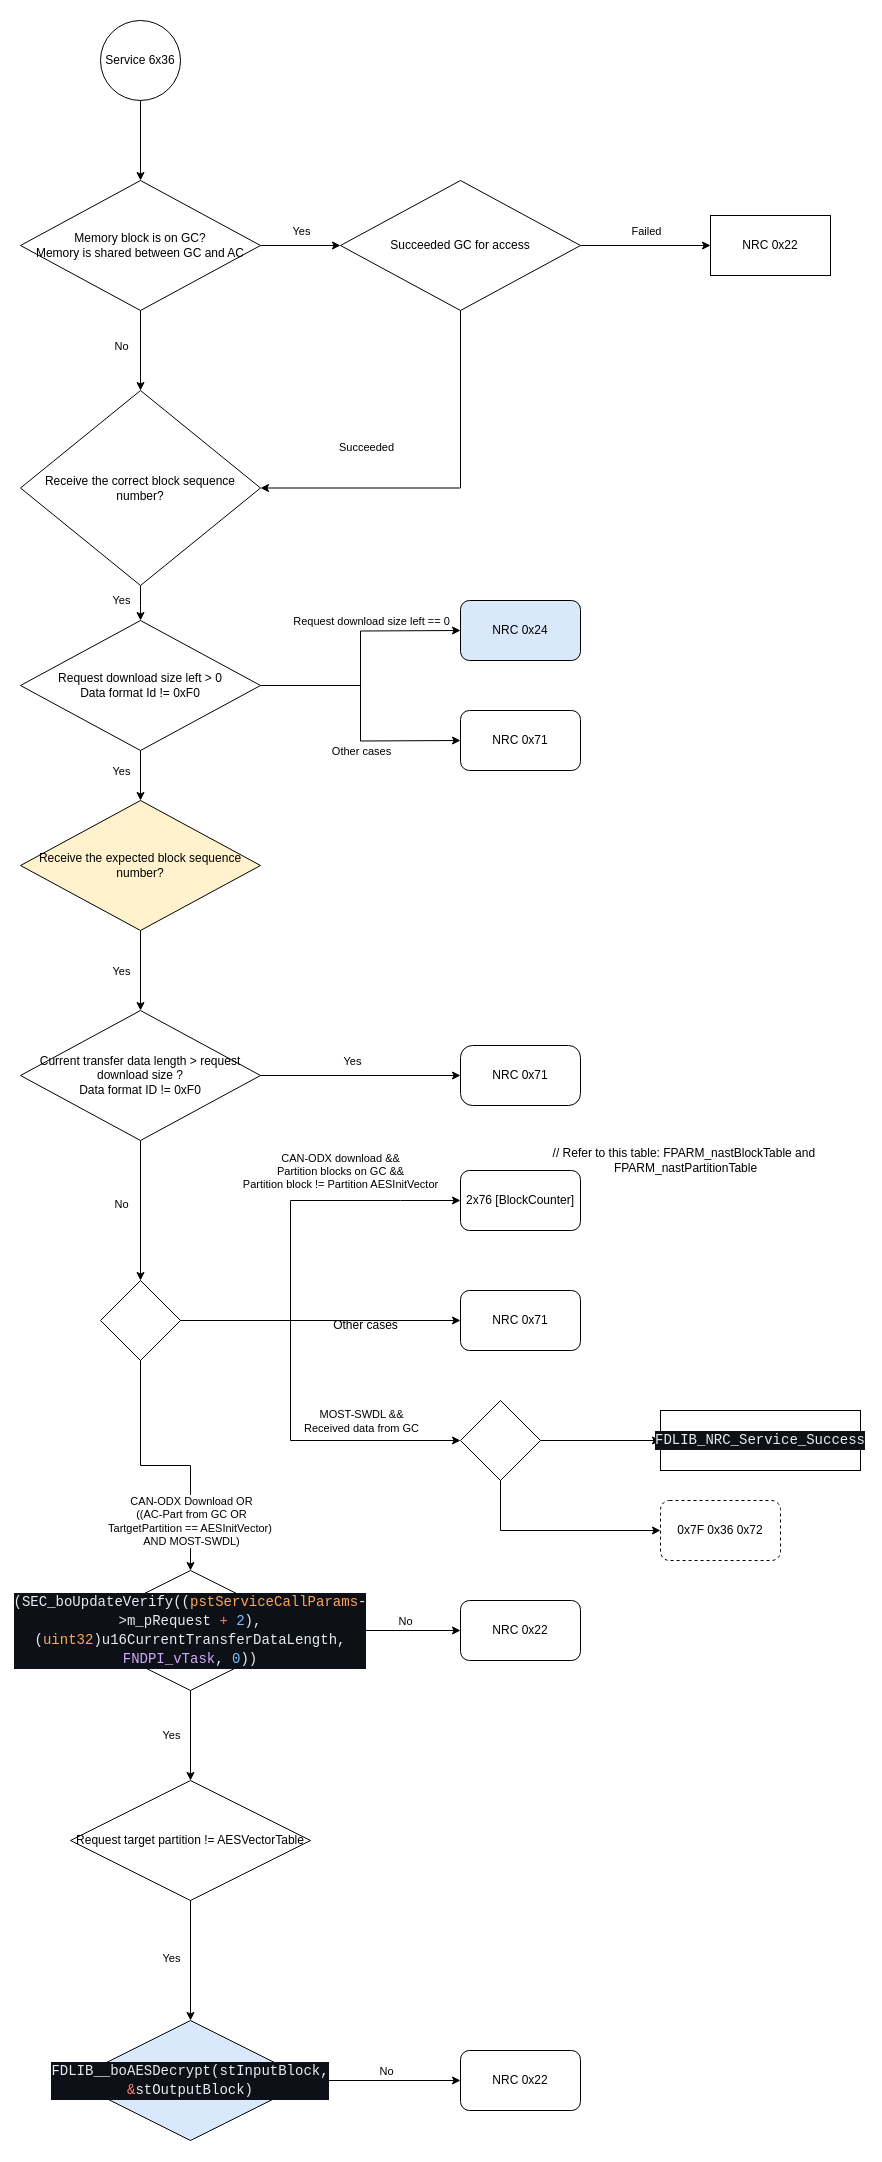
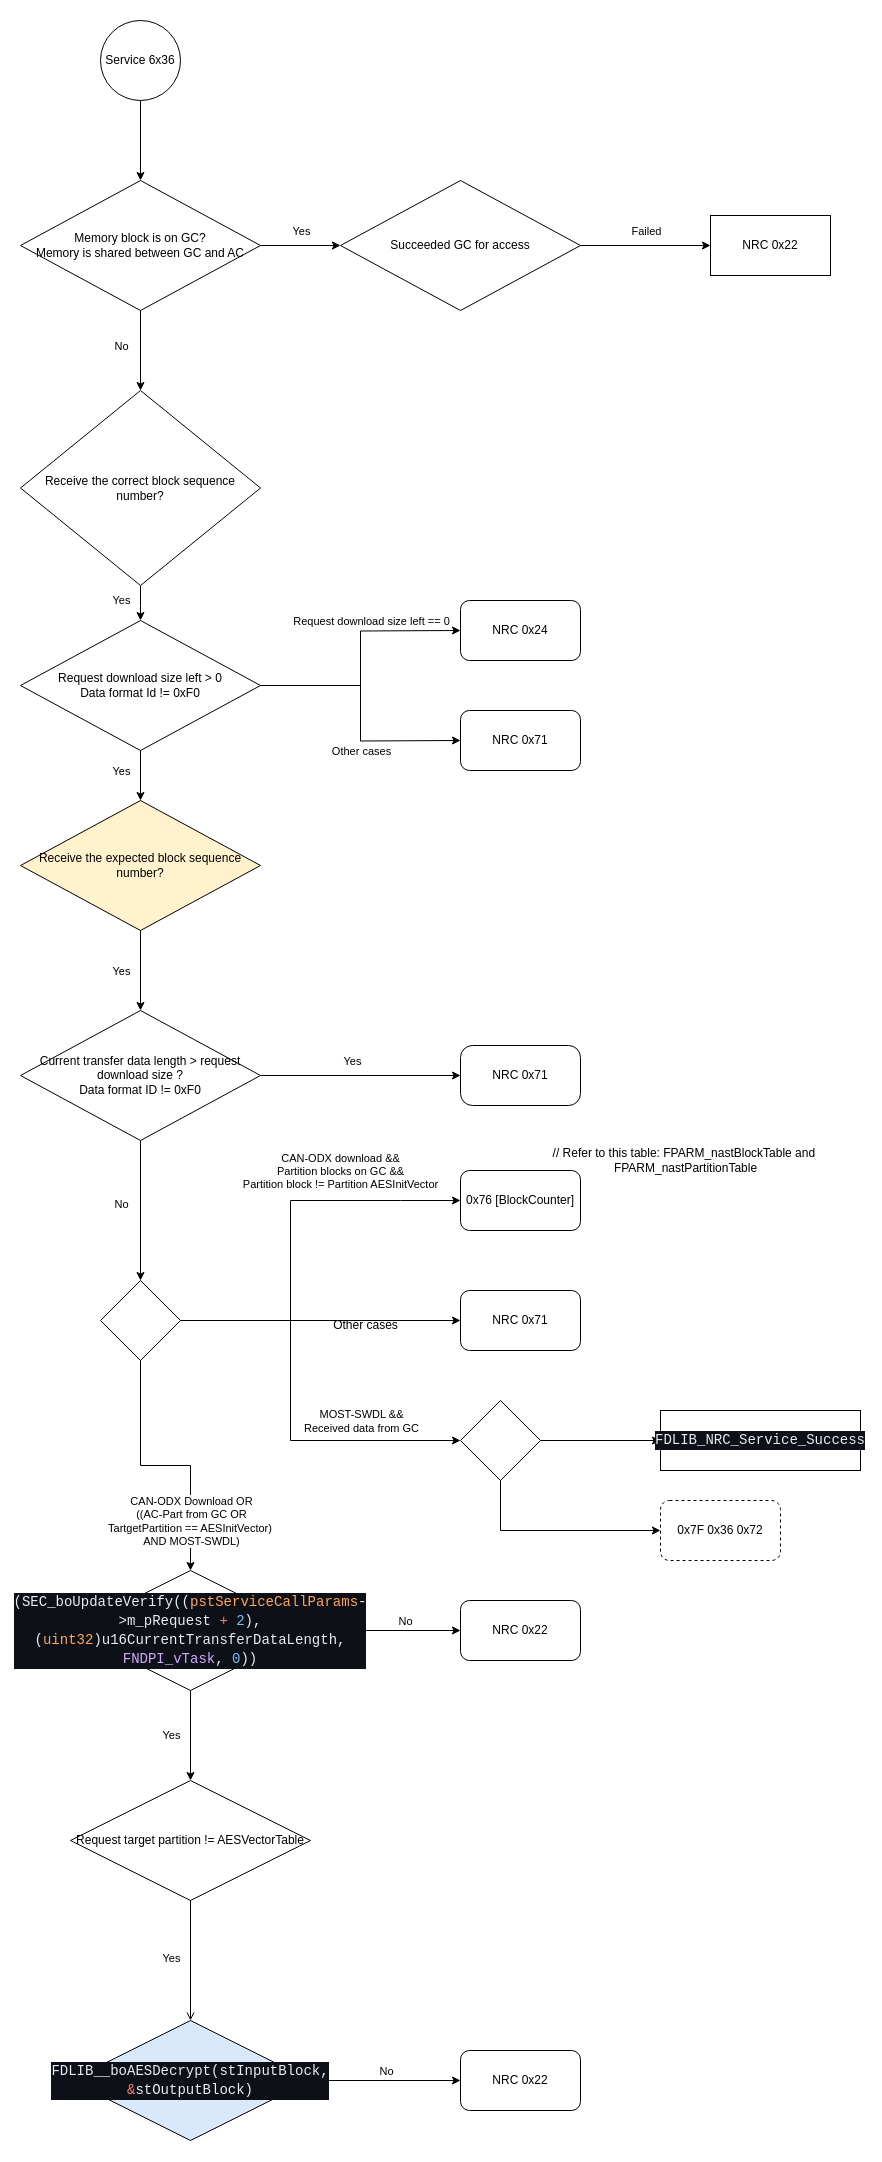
  <mxCell id="0" />
  <mxCell id="1" parent="0" />
  <mxCell id="2" value="" style="edgeStyle=orthogonalEdgeStyle;rounded=0;orthogonalLoop=1;jettySize=auto;html=1;" edge="1" parent="1" source="3" target="8"><mxGeometry relative="1" as="geometry" /></mxCell>
  <mxCell id="3" value="Service 6x36" style="ellipse;whiteSpace=wrap;html=1;aspect=fixed;" vertex="1" parent="1"><mxGeometry x="100" y="20" width="80" height="80" as="geometry" /></mxCell>
  <mxCell id="4" value="" style="edgeStyle=orthogonalEdgeStyle;rounded=0;orthogonalLoop=1;jettySize=auto;html=1;" edge="1" parent="1" source="8" target="11"><mxGeometry relative="1" as="geometry" /></mxCell>
  <mxCell id="5" value="No" style="edgeLabel;html=1;align=center;verticalAlign=middle;resizable=0;points=[];" vertex="1" connectable="0" parent="4"><mxGeometry x="-0.125" y="-1" relative="1" as="geometry"><mxPoint x="-19" as="offset" /></mxGeometry></mxCell>
  <mxCell id="6" value="" style="edgeStyle=orthogonalEdgeStyle;rounded=0;orthogonalLoop=1;jettySize=auto;html=1;" edge="1" parent="1" source="8" target="16"><mxGeometry relative="1" as="geometry" /></mxCell>
  <mxCell id="7" value="Yes" style="edgeLabel;html=1;align=center;verticalAlign=middle;resizable=0;points=[];" vertex="1" connectable="0" parent="6"><mxGeometry x="0.136" y="-1" relative="1" as="geometry"><mxPoint x="-5" y="-16" as="offset" /></mxGeometry></mxCell>
  <mxCell id="8" value="Memory block is on GC?&lt;br&gt;Memory is shared between GC and AC" style="rhombus;whiteSpace=wrap;html=1;" vertex="1" parent="1"><mxGeometry y="180" width="240" height="130" as="geometry" x="20" /></mxCell>
  <mxCell id="9" value="" style="edgeStyle=orthogonalEdgeStyle;rounded=0;orthogonalLoop=1;jettySize=auto;html=1;" edge="1" parent="1" source="11"><mxGeometry relative="1" as="geometry"><mxPoint x="140" y="620" as="targetPoint" /></mxGeometry></mxCell>
  <mxCell id="10" value="Yes" style="edgeLabel;html=1;align=center;verticalAlign=middle;resizable=0;points=[];" vertex="1" connectable="0" parent="9"><mxGeometry x="-0.2" y="-4" relative="1" as="geometry"><mxPoint x="-16" as="offset" /></mxGeometry></mxCell>
  <mxCell id="11" value="Receive the correct block sequence number?" style="rhombus;whiteSpace=wrap;html=1;" vertex="1" parent="1"><mxGeometry x="20" y="390" width="240" height="195" as="geometry" /></mxCell>
  <mxCell id="12" value="" style="edgeStyle=orthogonalEdgeStyle;rounded=0;orthogonalLoop=1;jettySize=auto;html=1;" edge="1" parent="1" source="16" target="17"><mxGeometry relative="1" as="geometry" /></mxCell>
  <mxCell id="13" value="Failed" style="edgeLabel;html=1;align=center;verticalAlign=middle;resizable=0;points=[];" vertex="1" connectable="0" parent="12"><mxGeometry x="-0.043" y="-1" relative="1" as="geometry"><mxPoint x="3" y="-16" as="offset" /></mxGeometry></mxCell>
- <mxCell id="14" style="edgeStyle=orthogonalEdgeStyle;rounded=0;orthogonalLoop=1;jettySize=auto;html=1;entryX=1;entryY=0.5;entryDx=0;entryDy=0;exitX=0.5;exitY=1;exitDx=0;exitDy=0;" edge="1" parent="1" source="16" target="11"><mxGeometry relative="1" as="geometry" /></mxCell>
- <mxCell id="15" value="Succeeded" style="edgeLabel;html=1;align=center;verticalAlign=middle;resizable=0;points=[];" vertex="1" connectable="0" parent="14"><mxGeometry x="-0.674" y="-2" relative="1" as="geometry"><mxPoint x="-93" y="74" as="offset" /></mxGeometry></mxCell>
  <mxCell id="16" value="Succeeded GC for access" style="rhombus;whiteSpace=wrap;html=1;" vertex="1" parent="1"><mxGeometry x="340" y="180" width="240" height="130" as="geometry" /></mxCell>
  <mxCell id="17" value="NRC 0x22" style="whiteSpace=wrap;html=1;" vertex="1" parent="1"><mxGeometry x="710" y="215" width="120" height="60" as="geometry" /></mxCell>
  <mxCell id="18" value="" style="edgeStyle=orthogonalEdgeStyle;rounded=0;orthogonalLoop=1;jettySize=auto;html=1;" edge="1" parent="1" source="20" target="25"><mxGeometry relative="1" as="geometry" /></mxCell>
  <mxCell id="19" value="Yes" style="edgeLabel;html=1;align=center;verticalAlign=middle;resizable=0;points=[];" vertex="1" connectable="0" parent="18"><mxGeometry x="0.25" y="3" relative="1" as="geometry"><mxPoint x="-23" y="-10" as="offset" /></mxGeometry></mxCell>
  <mxCell id="20" value="Receive the expected block sequence number?" style="rhombus;whiteSpace=wrap;html=1;fillColor=#fff2cc;" vertex="1" parent="1"><mxGeometry y="800" width="240" height="130" as="geometry" x="20" /></mxCell>
  <mxCell id="21" value="" style="edgeStyle=orthogonalEdgeStyle;rounded=0;orthogonalLoop=1;jettySize=auto;html=1;" edge="1" parent="1" source="25" target="35"><mxGeometry relative="1" as="geometry" /></mxCell>
  <mxCell id="22" value="Yes" style="edgeLabel;html=1;align=center;verticalAlign=middle;resizable=0;points=[];" vertex="1" connectable="0" parent="21"><mxGeometry x="-0.086" y="2" relative="1" as="geometry"><mxPoint y="-13" as="offset" /></mxGeometry></mxCell>
  <mxCell id="23" value="" style="edgeStyle=orthogonalEdgeStyle;rounded=0;orthogonalLoop=1;jettySize=auto;html=1;" edge="1" parent="1" source="25" target="43"><mxGeometry relative="1" as="geometry"><mxPoint x="140" y="1220" as="targetPoint" /></mxGeometry></mxCell>
  <mxCell id="24" value="No" style="edgeLabel;html=1;align=center;verticalAlign=middle;resizable=0;points=[];" vertex="1" connectable="0" parent="23"><mxGeometry x="-0.25" y="-2" relative="1" as="geometry"><mxPoint x="-18" y="10" as="offset" /></mxGeometry></mxCell>
  <mxCell id="25" value="Current transfer data length &amp;gt; request download size ?&lt;br&gt;Data format ID != 0xF0" style="rhombus;whiteSpace=wrap;html=1;" vertex="1" parent="1"><mxGeometry y="1010" width="240" height="130" as="geometry" x="20" /></mxCell>
  <mxCell id="26" value="" style="edgeStyle=orthogonalEdgeStyle;rounded=0;orthogonalLoop=1;jettySize=auto;html=1;" edge="1" parent="1" source="32" target="20"><mxGeometry relative="1" as="geometry" /></mxCell>
  <mxCell id="27" value="Yes" style="edgeLabel;html=1;align=center;verticalAlign=middle;resizable=0;points=[];" vertex="1" connectable="0" parent="26"><mxGeometry x="-0.344" relative="1" as="geometry"><mxPoint x="-20" y="4" as="offset" /></mxGeometry></mxCell>
  <mxCell id="28" value="" style="edgeStyle=orthogonalEdgeStyle;rounded=0;orthogonalLoop=1;jettySize=auto;html=1;" edge="1" parent="1" source="32"><mxGeometry relative="1" as="geometry"><mxPoint x="460" y="630" as="targetPoint" /></mxGeometry></mxCell>
  <mxCell id="29" value="Request download size left == 0" style="edgeLabel;html=1;align=center;verticalAlign=middle;resizable=0;points=[];" vertex="1" connectable="0" parent="28"><mxGeometry x="0.343" y="1" relative="1" as="geometry"><mxPoint x="-6" y="-9" as="offset" /></mxGeometry></mxCell>
  <mxCell id="30" style="edgeStyle=orthogonalEdgeStyle;rounded=0;orthogonalLoop=1;jettySize=auto;html=1;" edge="1" parent="1" source="32"><mxGeometry relative="1" as="geometry"><mxPoint x="460" y="740" as="targetPoint" /></mxGeometry></mxCell>
  <mxCell id="31" value="Other cases" style="edgeLabel;html=1;align=center;verticalAlign=middle;resizable=0;points=[];" vertex="1" connectable="0" parent="30"><mxGeometry x="0.28" y="-1" relative="1" as="geometry"><mxPoint x="-8" y="9" as="offset" /></mxGeometry></mxCell>
  <mxCell id="32" value="Request download size left &amp;gt; 0&lt;br&gt;Data format Id != 0xF0" style="rhombus;whiteSpace=wrap;html=1;" vertex="1" parent="1"><mxGeometry y="620" width="240" height="130" as="geometry" x="20" /></mxCell>
- <mxCell id="33" value="NRC 0x24" style="rounded=1;whiteSpace=wrap;html=1;fillColor=#dae8fc;" vertex="1" parent="1"><mxGeometry x="460" y="600" width="120" height="60" as="geometry" /></mxCell>
+ <mxCell id="33" value="NRC 0x24" style="rounded=1;whiteSpace=wrap;html=1;" vertex="1" parent="1"><mxGeometry x="460" y="600" width="120" height="60" as="geometry" /></mxCell>
  <mxCell id="34" value="NRC 0x71" style="rounded=1;whiteSpace=wrap;html=1;" vertex="1" parent="1"><mxGeometry x="460" y="710" width="120" height="60" as="geometry" /></mxCell>
  <mxCell id="35" value="NRC 0x71" style="rounded=1;whiteSpace=wrap;html=1;arcSize=20;" vertex="1" parent="1"><mxGeometry x="460" y="1045" width="120" height="60" as="geometry" /></mxCell>
  <mxCell id="36" style="edgeStyle=orthogonalEdgeStyle;rounded=0;orthogonalLoop=1;jettySize=auto;html=1;exitX=1;exitY=0.5;exitDx=0;exitDy=0;" edge="1" parent="1" source="43" target="47"><mxGeometry relative="1" as="geometry"><mxPoint x="440" y="1200" as="targetPoint" /><mxPoint x="140" y="1340" as="sourcePoint" /><Array as="points"><mxPoint x="290" y="1320" /><mxPoint x="290" y="1200" /><mxPoint x="400" y="1200" /></Array></mxGeometry></mxCell>
  <mxCell id="37" value="CAN-ODX download &amp;amp;&amp;amp;&lt;br&gt;Partition blocks on GC &amp;amp;&amp;amp;&lt;br&gt;Partition block != Partition AESInitVector" style="edgeLabel;html=1;align=center;verticalAlign=middle;resizable=0;points=[];" vertex="1" connectable="0" parent="36"><mxGeometry x="0.549" relative="1" as="geometry"><mxPoint x="-31" y="-30" as="offset" /></mxGeometry></mxCell>
  <mxCell id="38" style="edgeStyle=orthogonalEdgeStyle;rounded=0;orthogonalLoop=1;jettySize=auto;html=1;" edge="1" parent="1" source="43" target="45"><mxGeometry relative="1" as="geometry"><mxPoint x="400" y="1260" as="targetPoint" /><Array as="points"><mxPoint x="460" y="1320" /></Array></mxGeometry></mxCell>
  <mxCell id="39" style="edgeStyle=orthogonalEdgeStyle;rounded=0;orthogonalLoop=1;jettySize=auto;html=1;exitX=1;exitY=0.5;exitDx=0;exitDy=0;" edge="1" parent="1" source="43" target="50"><mxGeometry relative="1" as="geometry"><mxPoint x="450" y="1440" as="targetPoint" /><mxPoint x="140" y="1339.97" as="sourcePoint" /><Array as="points"><mxPoint x="290" y="1320" /><mxPoint x="290" y="1440" /></Array></mxGeometry></mxCell>
  <mxCell id="40" value="MOST-SWDL &amp;amp;&amp;amp;&lt;br&gt;Received data from GC" style="edgeLabel;html=1;align=center;verticalAlign=middle;resizable=0;points=[];" vertex="1" connectable="0" parent="39"><mxGeometry x="0.562" y="1" relative="1" as="geometry"><mxPoint x="-12" y="-19" as="offset" /></mxGeometry></mxCell>
  <mxCell id="41" value="" style="edgeStyle=orthogonalEdgeStyle;rounded=0;orthogonalLoop=1;jettySize=auto;html=1;" edge="1" parent="1" source="43" target="57"><mxGeometry relative="1" as="geometry" /></mxCell>
  <mxCell id="42" value="CAN-ODX Download OR&lt;div&gt;((AC-Part from GC OR&lt;/div&gt;&lt;div&gt;TartgetPartition == AESInitVector)&amp;nbsp;&lt;/div&gt;&lt;div&gt;AND MOST-SWDL)&lt;/div&gt;" style="edgeLabel;html=1;align=center;verticalAlign=middle;resizable=0;points=[];" vertex="1" connectable="0" parent="41"><mxGeometry x="-0.008" y="2" relative="1" as="geometry"><mxPoint x="26" y="57" as="offset" /></mxGeometry></mxCell>
  <mxCell id="43" value="" style="rhombus;whiteSpace=wrap;html=1;" vertex="1" parent="1"><mxGeometry x="100" y="1280" width="80" height="80" as="geometry" /></mxCell>
  <mxCell id="44" value="Other cases" style="text;html=1;align=center;verticalAlign=middle;resizable=0;points=[];autosize=1;strokeColor=none;fillColor=none;" vertex="1" parent="1"><mxGeometry x="320" y="1310" width="90" height="30" as="geometry" /></mxCell>
  <mxCell id="45" value="NRC 0x71" style="rounded=1;whiteSpace=wrap;html=1;" vertex="1" parent="1"><mxGeometry x="460" y="1290" width="120" height="60" as="geometry" /></mxCell>
  <mxCell id="46" value="// Refer to this table:&amp;nbsp;FPARM_nastBlockTable and&amp;nbsp;&lt;br&gt;FPARM_nastPartitionTable" style="text;html=1;align=center;verticalAlign=middle;resizable=0;points=[];autosize=1;strokeColor=none;fillColor=none;" vertex="1" parent="1"><mxGeometry x="540" y="1140" width="290" height="40" as="geometry" /></mxCell>
- <mxCell id="47" value="2x76 [BlockCounter]" style="rounded=1;whiteSpace=wrap;html=1;" vertex="1" parent="1"><mxGeometry x="460" y="1170" width="120" height="60" as="geometry" /></mxCell>
+ <mxCell id="47" value="0x76 [BlockCounter]" style="rounded=1;whiteSpace=wrap;html=1;" vertex="1" parent="1"><mxGeometry x="460" y="1170" width="120" height="60" as="geometry" /></mxCell>
  <mxCell id="48" value="" style="edgeStyle=orthogonalEdgeStyle;rounded=0;orthogonalLoop=1;jettySize=auto;html=1;" edge="1" parent="1" source="50" target="51"><mxGeometry relative="1" as="geometry" /></mxCell>
  <mxCell id="49" value="" style="edgeStyle=orthogonalEdgeStyle;rounded=0;orthogonalLoop=1;jettySize=auto;html=1;entryX=0;entryY=0.5;entryDx=0;entryDy=0;exitX=0.5;exitY=1;exitDx=0;exitDy=0;" edge="1" parent="1" source="50" target="52"><mxGeometry relative="1" as="geometry" /></mxCell>
  <mxCell id="50" value="" style="rhombus;whiteSpace=wrap;html=1;" vertex="1" parent="1"><mxGeometry x="460" y="1400" width="80" height="80" as="geometry" /></mxCell>
  <mxCell id="51" value="&lt;div style=&quot;color: rgb(230, 237, 243); background-color: rgb(13, 17, 23); font-family: Consolas, &amp;quot;Courier New&amp;quot;, monospace; font-size: 14px; line-height: 19px;&quot;&gt;FDLIB_NRC_Service_Success&lt;/div&gt;" style="whiteSpace=wrap;html=1;rounded=0;" vertex="1" parent="1"><mxGeometry x="660" y="1410" width="200" height="60" as="geometry" /></mxCell>
  <mxCell id="52" value="0x7F 0x36 0x72" style="rounded=1;whiteSpace=wrap;html=1;dashed=1;" vertex="1" parent="1"><mxGeometry x="660" y="1500" width="120" height="60" as="geometry" /></mxCell>
  <mxCell id="53" value="" style="edgeStyle=orthogonalEdgeStyle;rounded=0;orthogonalLoop=1;jettySize=auto;html=1;" edge="1" parent="1" source="57" target="58"><mxGeometry relative="1" as="geometry" /></mxCell>
  <mxCell id="54" value="No" style="edgeLabel;html=1;align=center;verticalAlign=middle;resizable=0;points=[];" vertex="1" connectable="0" parent="53"><mxGeometry x="0.005" y="-2" relative="1" as="geometry"><mxPoint x="19" y="-12" as="offset" /></mxGeometry></mxCell>
  <mxCell id="55" value="" style="edgeStyle=orthogonalEdgeStyle;rounded=0;orthogonalLoop=1;jettySize=auto;html=1;" edge="1" parent="1" source="57" target="61"><mxGeometry relative="1" as="geometry"><mxPoint x="140" y="1820" as="targetPoint" /></mxGeometry></mxCell>
  <mxCell id="56" value="Yes" style="edgeLabel;html=1;align=center;verticalAlign=middle;resizable=0;points=[];" vertex="1" connectable="0" parent="55"><mxGeometry x="-0.022" relative="1" as="geometry"><mxPoint x="-20" as="offset" /></mxGeometry></mxCell>
  <mxCell id="57" value="&lt;div style=&quot;color: rgb(230, 237, 243); background-color: rgb(13, 17, 23); font-family: Consolas, &amp;quot;Courier New&amp;quot;, monospace; font-size: 14px; line-height: 19px;&quot;&gt;(SEC_boUpdateVerify((&lt;span style=&quot;color: #ffa657;&quot;&gt;pstServiceCallParams&lt;/span&gt;-&amp;gt;m_pRequest &lt;span style=&quot;color: #ff7b72;&quot;&gt;+&lt;/span&gt; &lt;span style=&quot;color: #79c0ff;&quot;&gt;2&lt;/span&gt;), (&lt;span style=&quot;color: #ffa657;&quot;&gt;uint32&lt;/span&gt;)u16CurrentTransferDataLength, &lt;span style=&quot;color: #d2a8ff;&quot;&gt;FNDPI_vTask&lt;/span&gt;, &lt;span style=&quot;color: #79c0ff;&quot;&gt;0&lt;/span&gt;))&lt;/div&gt;" style="rhombus;whiteSpace=wrap;html=1;" vertex="1" parent="1"><mxGeometry x="70" y="1570" width="240" height="120" as="geometry" /></mxCell>
  <mxCell id="58" value="NRC 0x22" style="rounded=1;whiteSpace=wrap;html=1;" vertex="1" parent="1"><mxGeometry x="460" y="1600" width="120" height="60" as="geometry" /></mxCell>
- <mxCell id="59" value="" style="edgeStyle=orthogonalEdgeStyle;rounded=0;orthogonalLoop=1;jettySize=auto;html=1;entryX=0.5;entryY=0;entryDx=0;entryDy=0;" edge="1" parent="1" source="61" target="64"><mxGeometry relative="1" as="geometry"><mxPoint x="190" y="1900" as="targetPoint" /></mxGeometry></mxCell>
+ <mxCell id="59" value="" style="edgeStyle=orthogonalEdgeStyle;rounded=0;orthogonalLoop=1;jettySize=auto;html=1;entryX=0.5;entryY=0;entryDx=0;entryDy=0;endArrow=open;" edge="1" parent="1" source="61" target="64"><mxGeometry relative="1" as="geometry"><mxPoint x="190" y="1900" as="targetPoint" /></mxGeometry></mxCell>
  <mxCell id="60" value="Yes" style="edgeLabel;html=1;align=center;verticalAlign=middle;resizable=0;points=[];" vertex="1" connectable="0" parent="59"><mxGeometry x="-0.054" relative="1" as="geometry"><mxPoint x="-20" as="offset" /></mxGeometry></mxCell>
  <mxCell id="61" value="Request target partition != AESVectorTable" style="rhombus;whiteSpace=wrap;html=1;" vertex="1" parent="1"><mxGeometry x="70" y="1780" width="240" height="120" as="geometry" /></mxCell>
  <mxCell id="62" style="edgeStyle=orthogonalEdgeStyle;rounded=0;orthogonalLoop=1;jettySize=auto;html=1;entryX=0;entryY=0.5;entryDx=0;entryDy=0;" edge="1" parent="1" source="64" target="65"><mxGeometry relative="1" as="geometry" /></mxCell>
  <mxCell id="63" value="No" style="edgeLabel;html=1;align=center;verticalAlign=middle;resizable=0;points=[];" vertex="1" connectable="0" parent="62"><mxGeometry x="0.022" y="-3" relative="1" as="geometry"><mxPoint x="-2" y="-13" as="offset" /></mxGeometry></mxCell>
  <mxCell id="64" value="&lt;div style=&quot;color: rgb(230, 237, 243); background-color: rgb(13, 17, 23); font-family: Consolas, &amp;quot;Courier New&amp;quot;, monospace; font-size: 14px; line-height: 19px;&quot;&gt;FDLIB__boAESDecrypt(stInputBlock, &lt;span style=&quot;color: #ff7b72;&quot;&gt;&amp;amp;&lt;/span&gt;stOutputBlock)&lt;/div&gt;" style="rhombus;whiteSpace=wrap;html=1;fillColor=#dae8fc;" vertex="1" parent="1"><mxGeometry x="70" y="2020" width="240" height="120" as="geometry" /></mxCell>
  <mxCell id="65" value="NRC 0x22" style="rounded=1;whiteSpace=wrap;html=1;" vertex="1" parent="1"><mxGeometry x="460" y="2050" width="120" height="60" as="geometry" /></mxCell>
